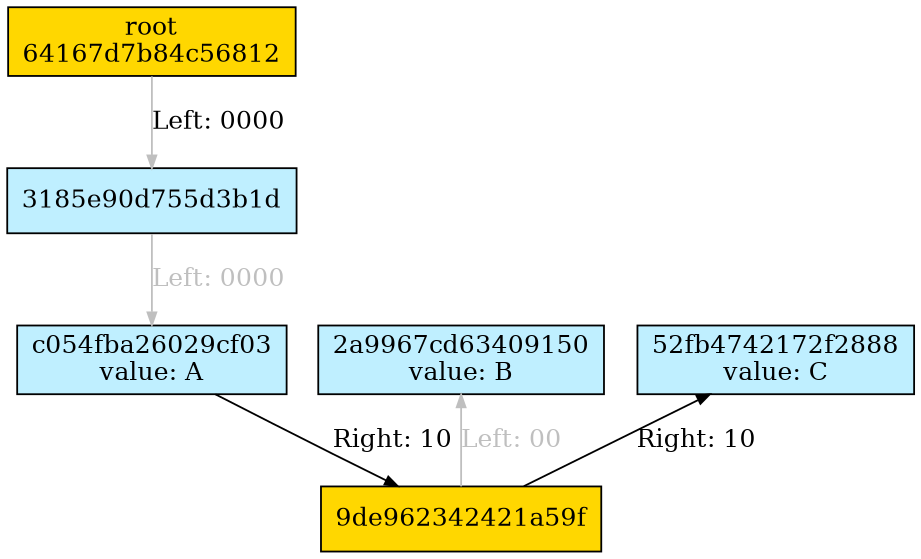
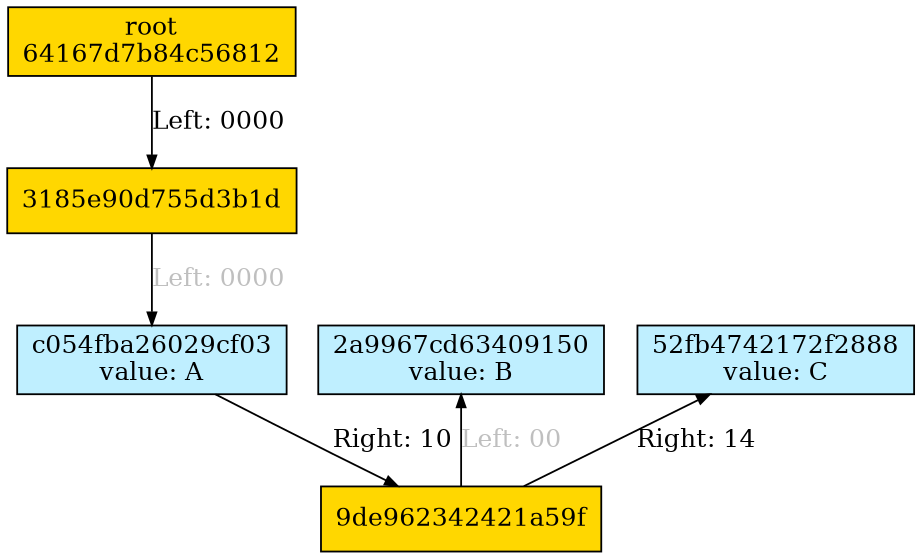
  digraph {
    node [fillcolor=gold1 ordering=out shape=box style=filled]
    edge [arrowsize=0.7 color=black fontcolor=black nojustify=true]
    n1 [label="root\n64167d7b84c56812"]
-   n2 [fillcolor=lightblue1 label="3185e90d755d3b1d"]
+   n2 [label="3185e90d755d3b1d"]
    n3 [fillcolor=lightblue1 label="c054fba26029cf03\nvalue: A"]
    n4 [fillcolor=lightblue1 label="2a9967cd63409150\nvalue: B"]
    n5 [fillcolor=lightblue1 label="52fb4742172f2888\nvalue: C"]
    n6 [label="9de962342421a59f"]
    subgraph sub_1 {
      rank=same
      n1
    }
    subgraph sub_2 {
      rank=same
      n2
    }
    subgraph sub_3 {
      rank=same
      n3
      n4
      n5
    }
    subgraph sub_4 {
      rank=same
      n6
    }
-   n1 -> n2 [color=gray75 label="Left: 0000\l"]
-   n2 -> n3 [color=gray75 fontcolor=gray75 label="Left: 0000"]
+   n1 -> n2 [label="Left: 0000\l"]
+   n2 -> n3 [fontcolor=gray75 label="Left: 0000"]
    n3 -> n6 [label="Right: 10\l"]
-   n6 -> n4 [color=gray75 fontcolor=gray75 label="Left: 00"]
-   n6 -> n5 [label="Right: 10"]
+   n6 -> n4 [fontcolor=gray75 label="Left: 00"]
+   n6 -> n5 [label="Right: 14"]
  }
